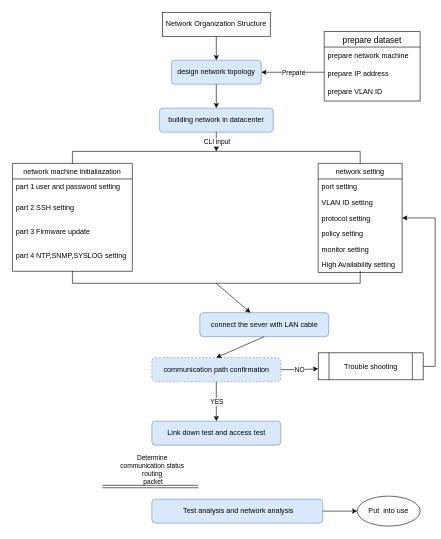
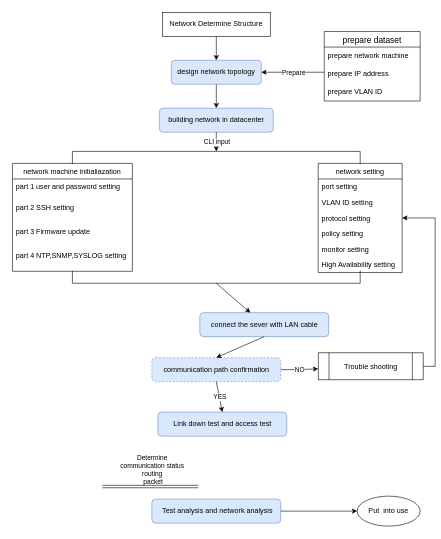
  <mxCell id="0" />
  <mxCell id="1" parent="0" />
- <mxCell id="2" value="Network Organization Structure" style="rounded=0;whiteSpace=wrap;html=1;" parent="1" vertex="1"><mxGeometry x="270" y="20" width="180" height="40" as="geometry" /></mxCell>
+ <mxCell id="2" value="Network Determine Structure" style="rounded=0;whiteSpace=wrap;html=1;" parent="1" vertex="1"><mxGeometry x="270" y="20" width="180" height="40" as="geometry" /></mxCell>
  <mxCell id="3" value="design network topology" style="rounded=1;whiteSpace=wrap;html=1;fillColor=#dae8fc;strokeColor=#6c8ebf;" parent="1" vertex="1"><mxGeometry x="285" y="100" width="150" height="40" as="geometry" /></mxCell>
  <mxCell id="4" value="" style="endArrow=classic;html=1;entryX=0.5;entryY=0;entryDx=0;entryDy=0;exitX=0.5;exitY=1;exitDx=0;exitDy=0;" parent="1" source="3" target="6" edge="1"><mxGeometry width="50" height="50" relative="1" as="geometry"><mxPoint x="365" y="350" as="sourcePoint" /><mxPoint x="389" y="540" as="targetPoint" /></mxGeometry></mxCell>
  <mxCell id="5" value="" style="endArrow=classic;html=1;exitX=0.5;exitY=1;exitDx=0;exitDy=0;" parent="1" source="2" target="3" edge="1"><mxGeometry width="50" height="50" relative="1" as="geometry"><mxPoint x="375" y="280" as="sourcePoint" /><mxPoint x="425" y="230" as="targetPoint" /></mxGeometry></mxCell>
  <mxCell id="6" value="building network in datacenter" style="rounded=1;whiteSpace=wrap;html=1;fillColor=#dae8fc;strokeColor=#6c8ebf;" parent="1" vertex="1"><mxGeometry x="265" y="180" width="190" height="40" as="geometry" /></mxCell>
  <mxCell id="7" value="prepare dataset" style="swimlane;fontStyle=0;childLayout=stackLayout;horizontal=1;startSize=26;horizontalStack=0;resizeParent=1;resizeParentMax=0;resizeLast=0;collapsible=1;marginBottom=0;align=center;fontSize=14;strokeColor=#000000;gradientColor=none;" parent="1" vertex="1"><mxGeometry x="540" y="52" width="160" height="116" as="geometry" /></mxCell>
  <mxCell id="8" value="prepare network machine" style="text;strokeColor=none;fillColor=none;spacingLeft=4;spacingRight=4;overflow=hidden;rotatable=0;points=[[0,0.5],[1,0.5]];portConstraint=eastwest;fontSize=12;" parent="7" vertex="1"><mxGeometry y="26" width="160" height="30" as="geometry" /></mxCell>
  <mxCell id="9" value="prepare IP address" style="text;strokeColor=none;fillColor=none;spacingLeft=4;spacingRight=4;overflow=hidden;rotatable=0;points=[[0,0.5],[1,0.5]];portConstraint=eastwest;fontSize=12;" parent="7" vertex="1"><mxGeometry y="56" width="160" height="30" as="geometry" /></mxCell>
  <mxCell id="10" value="prepare VLAN ID" style="text;strokeColor=none;fillColor=none;spacingLeft=4;spacingRight=4;overflow=hidden;rotatable=0;points=[[0,0.5],[1,0.5]];portConstraint=eastwest;fontSize=12;" parent="7" vertex="1"><mxGeometry y="86" width="160" height="30" as="geometry" /></mxCell>
  <mxCell id="11" value="network machine initialiazation" style="swimlane;fontStyle=0;childLayout=stackLayout;horizontal=1;startSize=26;fillColor=none;horizontalStack=0;resizeParent=1;resizeParentMax=0;resizeLast=0;collapsible=1;marginBottom=0;strokeColor=#000000;" parent="1" vertex="1"><mxGeometry x="20" y="272" width="200" height="180" as="geometry" /></mxCell>
  <mxCell id="12" value="part 1 user and password setting" style="text;strokeColor=none;fillColor=none;align=left;verticalAlign=top;spacingLeft=4;spacingRight=4;overflow=hidden;rotatable=0;points=[[0,0.5],[1,0.5]];portConstraint=eastwest;" parent="11" vertex="1"><mxGeometry y="26" width="200" height="34" as="geometry" /></mxCell>
  <mxCell id="13" value="part 2 SSH setting" style="text;strokeColor=none;fillColor=none;align=left;verticalAlign=top;spacingLeft=4;spacingRight=4;overflow=hidden;rotatable=0;points=[[0,0.5],[1,0.5]];portConstraint=eastwest;" parent="11" vertex="1"><mxGeometry y="60" width="200" height="40" as="geometry" /></mxCell>
  <mxCell id="14" value="part 3 Firmware update" style="text;strokeColor=none;fillColor=none;align=left;verticalAlign=top;spacingLeft=4;spacingRight=4;overflow=hidden;rotatable=0;points=[[0,0.5],[1,0.5]];portConstraint=eastwest;" parent="11" vertex="1"><mxGeometry y="100" width="200" height="40" as="geometry" /></mxCell>
  <mxCell id="15" value="part 4 NTP,SNMP,SYSLOG setting" style="text;strokeColor=none;fillColor=none;align=left;verticalAlign=top;spacingLeft=4;spacingRight=4;overflow=hidden;rotatable=0;points=[[0,0.5],[1,0.5]];portConstraint=eastwest;" parent="11" vertex="1"><mxGeometry y="140" width="200" height="40" as="geometry" /></mxCell>
  <mxCell id="16" value="network setting" style="swimlane;fontStyle=0;childLayout=stackLayout;horizontal=1;startSize=26;fillColor=none;horizontalStack=0;resizeParent=1;resizeParentMax=0;resizeLast=0;collapsible=1;marginBottom=0;strokeColor=#000000;" parent="1" vertex="1"><mxGeometry x="530" y="272" width="140" height="182" as="geometry" /></mxCell>
  <mxCell id="17" value="port setting" style="text;strokeColor=none;fillColor=none;align=left;verticalAlign=top;spacingLeft=4;spacingRight=4;overflow=hidden;rotatable=0;points=[[0,0.5],[1,0.5]];portConstraint=eastwest;" parent="16" vertex="1"><mxGeometry y="26" width="140" height="26" as="geometry" /></mxCell>
  <mxCell id="18" value="VLAN ID setting" style="text;strokeColor=none;fillColor=none;align=left;verticalAlign=top;spacingLeft=4;spacingRight=4;overflow=hidden;rotatable=0;points=[[0,0.5],[1,0.5]];portConstraint=eastwest;" parent="16" vertex="1"><mxGeometry y="52" width="140" height="26" as="geometry" /></mxCell>
  <mxCell id="19" value="protocol setting" style="text;strokeColor=none;fillColor=none;align=left;verticalAlign=top;spacingLeft=4;spacingRight=4;overflow=hidden;rotatable=0;points=[[0,0.5],[1,0.5]];portConstraint=eastwest;" parent="16" vertex="1"><mxGeometry y="78" width="140" height="26" as="geometry" /></mxCell>
  <mxCell id="20" value="policy setting" style="text;strokeColor=none;fillColor=none;align=left;verticalAlign=top;spacingLeft=4;spacingRight=4;overflow=hidden;rotatable=0;points=[[0,0.5],[1,0.5]];portConstraint=eastwest;" parent="16" vertex="1"><mxGeometry y="104" width="140" height="26" as="geometry" /></mxCell>
  <mxCell id="21" value="monitor setting" style="text;strokeColor=none;fillColor=none;align=left;verticalAlign=top;spacingLeft=4;spacingRight=4;overflow=hidden;rotatable=0;points=[[0,0.5],[1,0.5]];portConstraint=eastwest;" parent="16" vertex="1"><mxGeometry y="130" width="140" height="26" as="geometry" /></mxCell>
  <mxCell id="22" value="High Availability setting" style="text;strokeColor=none;fillColor=none;align=left;verticalAlign=top;spacingLeft=4;spacingRight=4;overflow=hidden;rotatable=0;points=[[0,0.5],[1,0.5]];portConstraint=eastwest;" parent="16" vertex="1"><mxGeometry y="156" width="140" height="26" as="geometry" /></mxCell>
  <mxCell id="23" value="" style="shape=partialRectangle;whiteSpace=wrap;html=1;bottom=1;right=1;left=1;top=0;fillColor=none;routingCenterX=-0.5;strokeColor=#000000;direction=west;" parent="1" vertex="1"><mxGeometry x="120" y="252" width="480" height="20" as="geometry" /></mxCell>
  <mxCell id="24" value="connect the sever with LAN cable" style="rounded=1;whiteSpace=wrap;html=1;fillColor=#dae8fc;strokeColor=#6c8ebf;" parent="1" vertex="1"><mxGeometry x="332.5" y="521" width="215" height="40" as="geometry" /></mxCell>
  <mxCell id="25" value="" style="shape=partialRectangle;whiteSpace=wrap;html=1;bottom=1;right=1;left=1;top=0;fillColor=none;routingCenterX=-0.5;strokeColor=#000000;direction=east;" parent="1" vertex="1"><mxGeometry x="120" y="452" width="480" height="20" as="geometry" /></mxCell>
  <mxCell id="26" value="" style="endArrow=classic;html=1;exitX=0.5;exitY=1;exitDx=0;exitDy=0;" parent="1" source="25" target="24" edge="1"><mxGeometry width="50" height="50" relative="1" as="geometry"><mxPoint x="354" y="466" as="sourcePoint" /><mxPoint x="370" y="214" as="targetPoint" /></mxGeometry></mxCell>
  <mxCell id="27" value="communication path confirmation" style="rounded=1;whiteSpace=wrap;html=1;fillColor=#dae8fc;strokeColor=#6c8ebf;dashed=1;" parent="1" vertex="1"><mxGeometry x="252.5" y="596" width="215" height="40" as="geometry" /></mxCell>
  <mxCell id="28" value="" style="endArrow=classic;html=1;shadow=0;entryX=0.5;entryY=0;entryDx=0;entryDy=0;exitX=0.5;exitY=1;exitDx=0;exitDy=0;" parent="1" source="24" target="27" edge="1"><mxGeometry width="50" height="50" relative="1" as="geometry"><mxPoint x="320" y="476" as="sourcePoint" /><mxPoint x="370" y="426" as="targetPoint" /></mxGeometry></mxCell>
  <mxCell id="29" value="" style="endArrow=classic;html=1;shadow=0;entryX=0.5;entryY=1;entryDx=0;entryDy=0;exitX=0.5;exitY=1;exitDx=0;exitDy=0;" parent="1" source="6" target="23" edge="1"><mxGeometry relative="1" as="geometry"><mxPoint x="360" y="221" as="sourcePoint" /><mxPoint x="252.5" y="199.5" as="targetPoint" /></mxGeometry></mxCell>
  <mxCell id="30" value="CLI input" style="edgeLabel;resizable=0;html=1;align=center;verticalAlign=middle;" parent="29" connectable="0" vertex="1"><mxGeometry relative="1" as="geometry" /></mxCell>
- <mxCell id="31" value="Link down test and access test" style="rounded=1;whiteSpace=wrap;html=1;fillColor=#dae8fc;strokeColor=#6c8ebf;" parent="1" vertex="1"><mxGeometry x="252.5" y="702" width="215" height="40" as="geometry" /></mxCell>
+ <mxCell id="31" value="Link down test and access test" style="rounded=1;whiteSpace=wrap;html=1;fillColor=#dae8fc;strokeColor=#6c8ebf;" parent="1" vertex="1"><mxGeometry x="262.5" y="687" width="215" height="40" as="geometry" /></mxCell>
  <mxCell id="32" value="" style="endArrow=classic;html=1;shadow=0;exitX=0.5;exitY=1;exitDx=0;exitDy=0;entryX=0.5;entryY=0;entryDx=0;entryDy=0;" parent="1" source="27" target="31" edge="1"><mxGeometry relative="1" as="geometry"><mxPoint x="450" y="632" as="sourcePoint" /><mxPoint x="550" y="632" as="targetPoint" /></mxGeometry></mxCell>
  <mxCell id="33" value="YES" style="edgeLabel;resizable=0;html=1;align=center;verticalAlign=middle;" parent="32" connectable="0" vertex="1"><mxGeometry relative="1" as="geometry" /></mxCell>
  <mxCell id="34" value="" style="endArrow=classic;html=1;shadow=0;exitX=1;exitY=0.5;exitDx=0;exitDy=0;" parent="1" source="27" target="37" edge="1"><mxGeometry relative="1" as="geometry"><mxPoint x="370" y="646" as="sourcePoint" /><mxPoint x="540" y="616" as="targetPoint" /><Array as="points"><mxPoint x="500" y="616" /></Array></mxGeometry></mxCell>
  <mxCell id="35" value="NO" style="edgeLabel;resizable=0;html=1;align=center;verticalAlign=middle;" parent="34" connectable="0" vertex="1"><mxGeometry relative="1" as="geometry" /></mxCell>
  <mxCell id="36" style="edgeStyle=orthogonalEdgeStyle;rounded=0;orthogonalLoop=1;jettySize=auto;html=1;exitX=1;exitY=0.5;exitDx=0;exitDy=0;entryX=1;entryY=0.5;entryDx=0;entryDy=0;shadow=0;" parent="1" source="37" target="19" edge="1"><mxGeometry relative="1" as="geometry" /></mxCell>
  <mxCell id="37" value="Trouble shooting" style="shape=process;whiteSpace=wrap;html=1;backgroundOutline=1;" parent="1" vertex="1"><mxGeometry x="530" y="588" width="175" height="45" as="geometry" /></mxCell>
  <mxCell id="38" value="z" style="endArrow=classic;html=1;shadow=0;entryX=1;entryY=0.5;entryDx=0;entryDy=0;" parent="1" target="3" edge="1"><mxGeometry relative="1" as="geometry"><mxPoint x="540" y="120" as="sourcePoint" /><mxPoint x="450" y="122" as="targetPoint" /><Array as="points" /></mxGeometry></mxCell>
  <mxCell id="39" value="Prepare" style="edgeLabel;resizable=0;html=1;align=center;verticalAlign=middle;" parent="38" connectable="0" vertex="1"><mxGeometry relative="1" as="geometry"><mxPoint x="1" as="offset" /></mxGeometry></mxCell>
- <mxCell id="40" value="&amp;nbsp;Test&amp;nbsp;analysis and network&amp;nbsp;analysis" style="rounded=1;whiteSpace=wrap;html=1;fillColor=#dae8fc;strokeColor=#6c8ebf;" parent="1" vertex="1"><mxGeometry x="252.5" y="832" width="285" height="40" as="geometry" /></mxCell>
+ <mxCell id="40" value="&amp;nbsp;Test&amp;nbsp;analysis and network&amp;nbsp;analysis" style="rounded=1;whiteSpace=wrap;html=1;fillColor=#dae8fc;strokeColor=#6c8ebf;" parent="1" vertex="1"><mxGeometry x="252.5" y="832" width="215" height="40" as="geometry" /></mxCell>
  <mxCell id="41" value="Put&amp;nbsp; into use" style="ellipse;whiteSpace=wrap;html=1;rounded=1;" parent="1" vertex="1"><mxGeometry x="595" y="827" width="105" height="50" as="geometry" /></mxCell>
  <mxCell id="42" value="" style="endArrow=classic;html=1;shadow=0;exitX=1;exitY=0.5;exitDx=0;exitDy=0;entryX=0;entryY=0.5;entryDx=0;entryDy=0;" parent="1" source="40" edge="1"><mxGeometry width="50" height="50" relative="1" as="geometry"><mxPoint x="320" y="792" as="sourcePoint" /><mxPoint x="595" y="852" as="targetPoint" /></mxGeometry></mxCell>
  <mxCell id="43" value="" style="shape=link;html=1;rounded=0;shadow=0;" parent="1" edge="1"><mxGeometry relative="1" as="geometry"><mxPoint x="170" y="811" as="sourcePoint" /><mxPoint x="330" y="811" as="targetPoint" /></mxGeometry></mxCell>
  <mxCell id="44" value="&lt;div style=&quot;font-size: 11px;&quot;&gt;&lt;span style=&quot;font-size: 11px;&quot;&gt;Determine&lt;/span&gt;&lt;/div&gt;&lt;div style=&quot;font-size: 11px;&quot;&gt;&lt;span style=&quot;font-size: 11px;&quot;&gt;communication status&lt;/span&gt;&lt;/div&gt;&lt;div style=&quot;font-size: 11px;&quot;&gt;&lt;span style=&quot;font-size: 11px;&quot;&gt;routing&lt;/span&gt;&lt;/div&gt;&lt;div style=&quot;font-size: 11px;&quot;&gt;&lt;span style=&quot;font-size: 11px;&quot;&gt;&amp;nbsp;packet&lt;/span&gt;&lt;/div&gt;" style="resizable=0;html=1;align=center;verticalAlign=bottom;fontSize=11;" parent="43" connectable="0" vertex="1"><mxGeometry x="1" relative="1" as="geometry"><mxPoint x="-77.5" as="offset" /></mxGeometry></mxCell>
